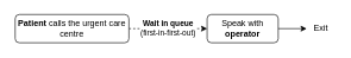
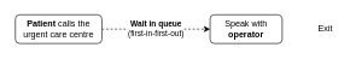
  <mxCell id="0" />
  <mxCell id="1" parent="0" />
  <mxCell id="2" value="&lt;b&gt;Wait in queue&lt;/b&gt;&lt;div&gt;(first-in-first-out)&lt;/div&gt;" style="edgeStyle=orthogonalEdgeStyle;rounded=0;orthogonalLoop=1;jettySize=auto;html=1;exitX=1;exitY=0.5;exitDx=0;exitDy=0;entryX=0;entryY=0.5;entryDx=0;entryDy=0;dashed=1;" edge="1" parent="1" source="3" target="5"><mxGeometry relative="1" as="geometry" /></mxCell>
- <mxCell id="3" value="&lt;b&gt;Patient &lt;/b&gt;calls the urgent care centre" style="rounded=1;whiteSpace=wrap;html=1;" vertex="1" parent="1"><mxGeometry x="20" y="20" width="160" height="40" as="geometry" /></mxCell>
- <mxCell id="4" style="edgeStyle=orthogonalEdgeStyle;rounded=0;orthogonalLoop=1;jettySize=auto;html=1;exitX=1;exitY=0.5;exitDx=0;exitDy=0;entryX=0;entryY=0.5;entryDx=0;entryDy=0;" edge="1" parent="1" source="5" target="6"><mxGeometry relative="1" as="geometry" /></mxCell>
+ <mxCell id="3" value="&lt;b&gt;Patient &lt;/b&gt;calls the urgent care centre" style="rounded=1;whiteSpace=wrap;html=1;" vertex="1" parent="1"><mxGeometry x="20" y="20" width="120" height="40" as="geometry" /></mxCell>
  <mxCell id="5" value="Speak with&lt;b&gt; operator&lt;/b&gt;" style="rounded=1;whiteSpace=wrap;html=1;" vertex="1" parent="1"><mxGeometry x="290" y="20" width="100" height="40" as="geometry" /></mxCell>
  <mxCell id="6" value="Exit" style="text;html=1;align=center;verticalAlign=middle;whiteSpace=wrap;rounded=0;" vertex="1" parent="1"><mxGeometry x="430" y="25" width="40" height="30" as="geometry" /></mxCell>
